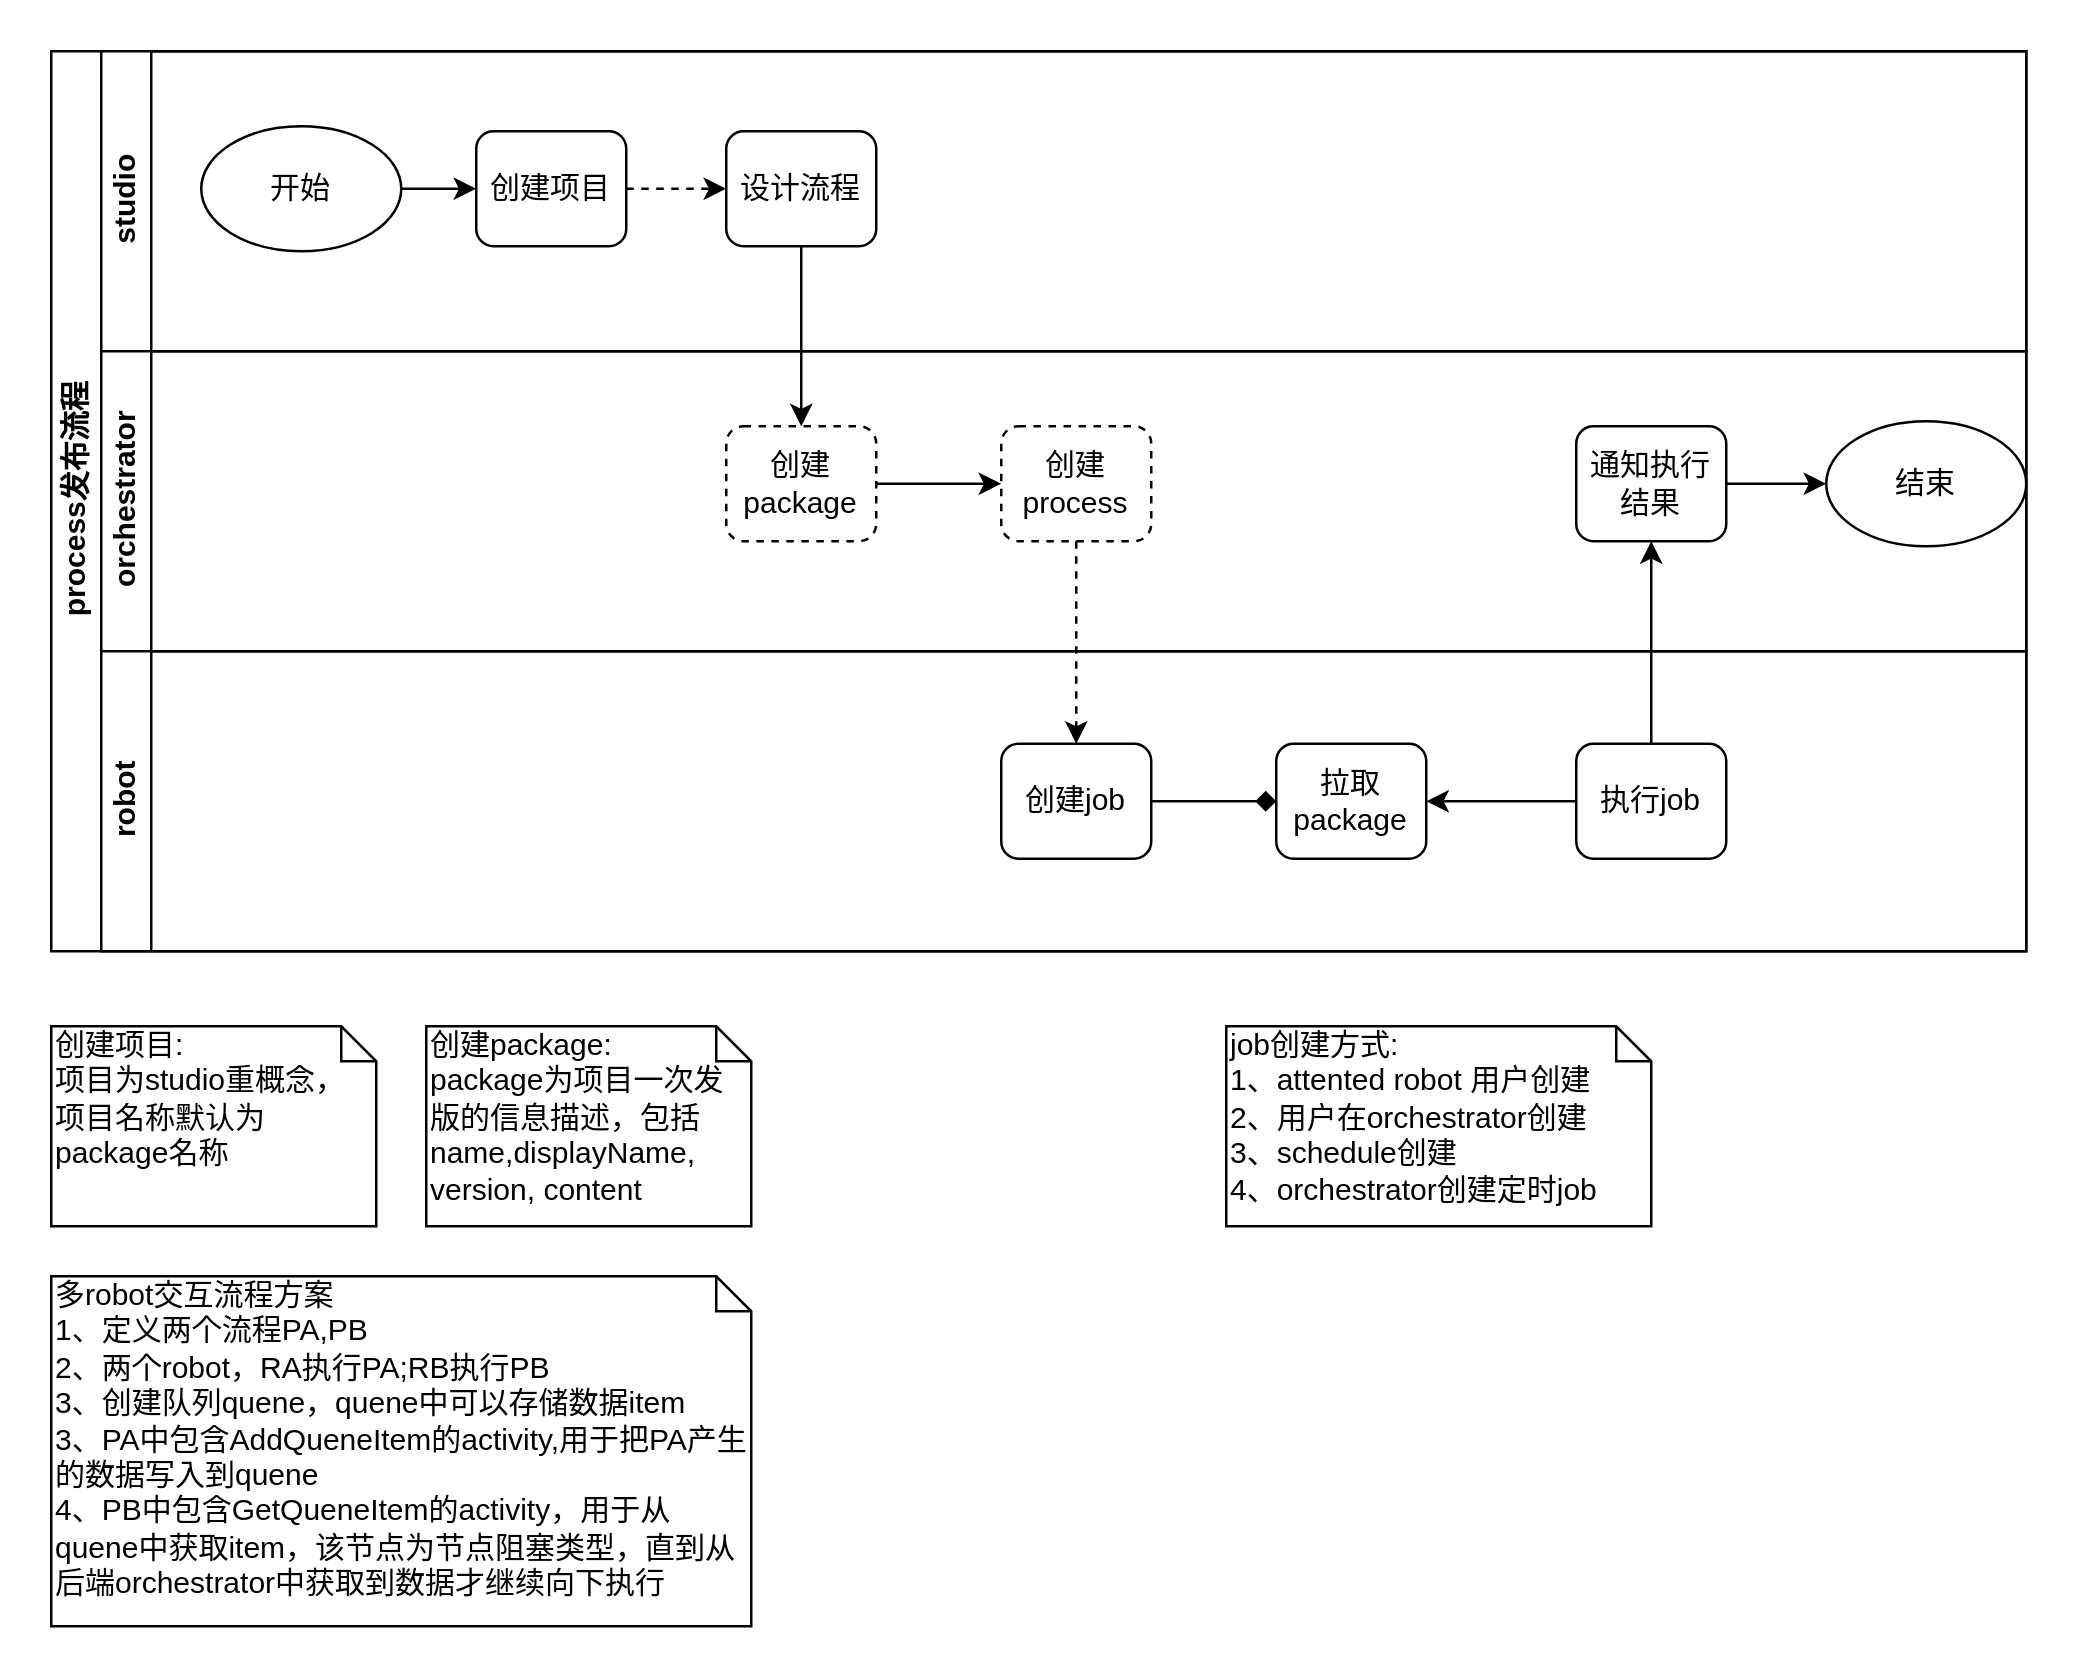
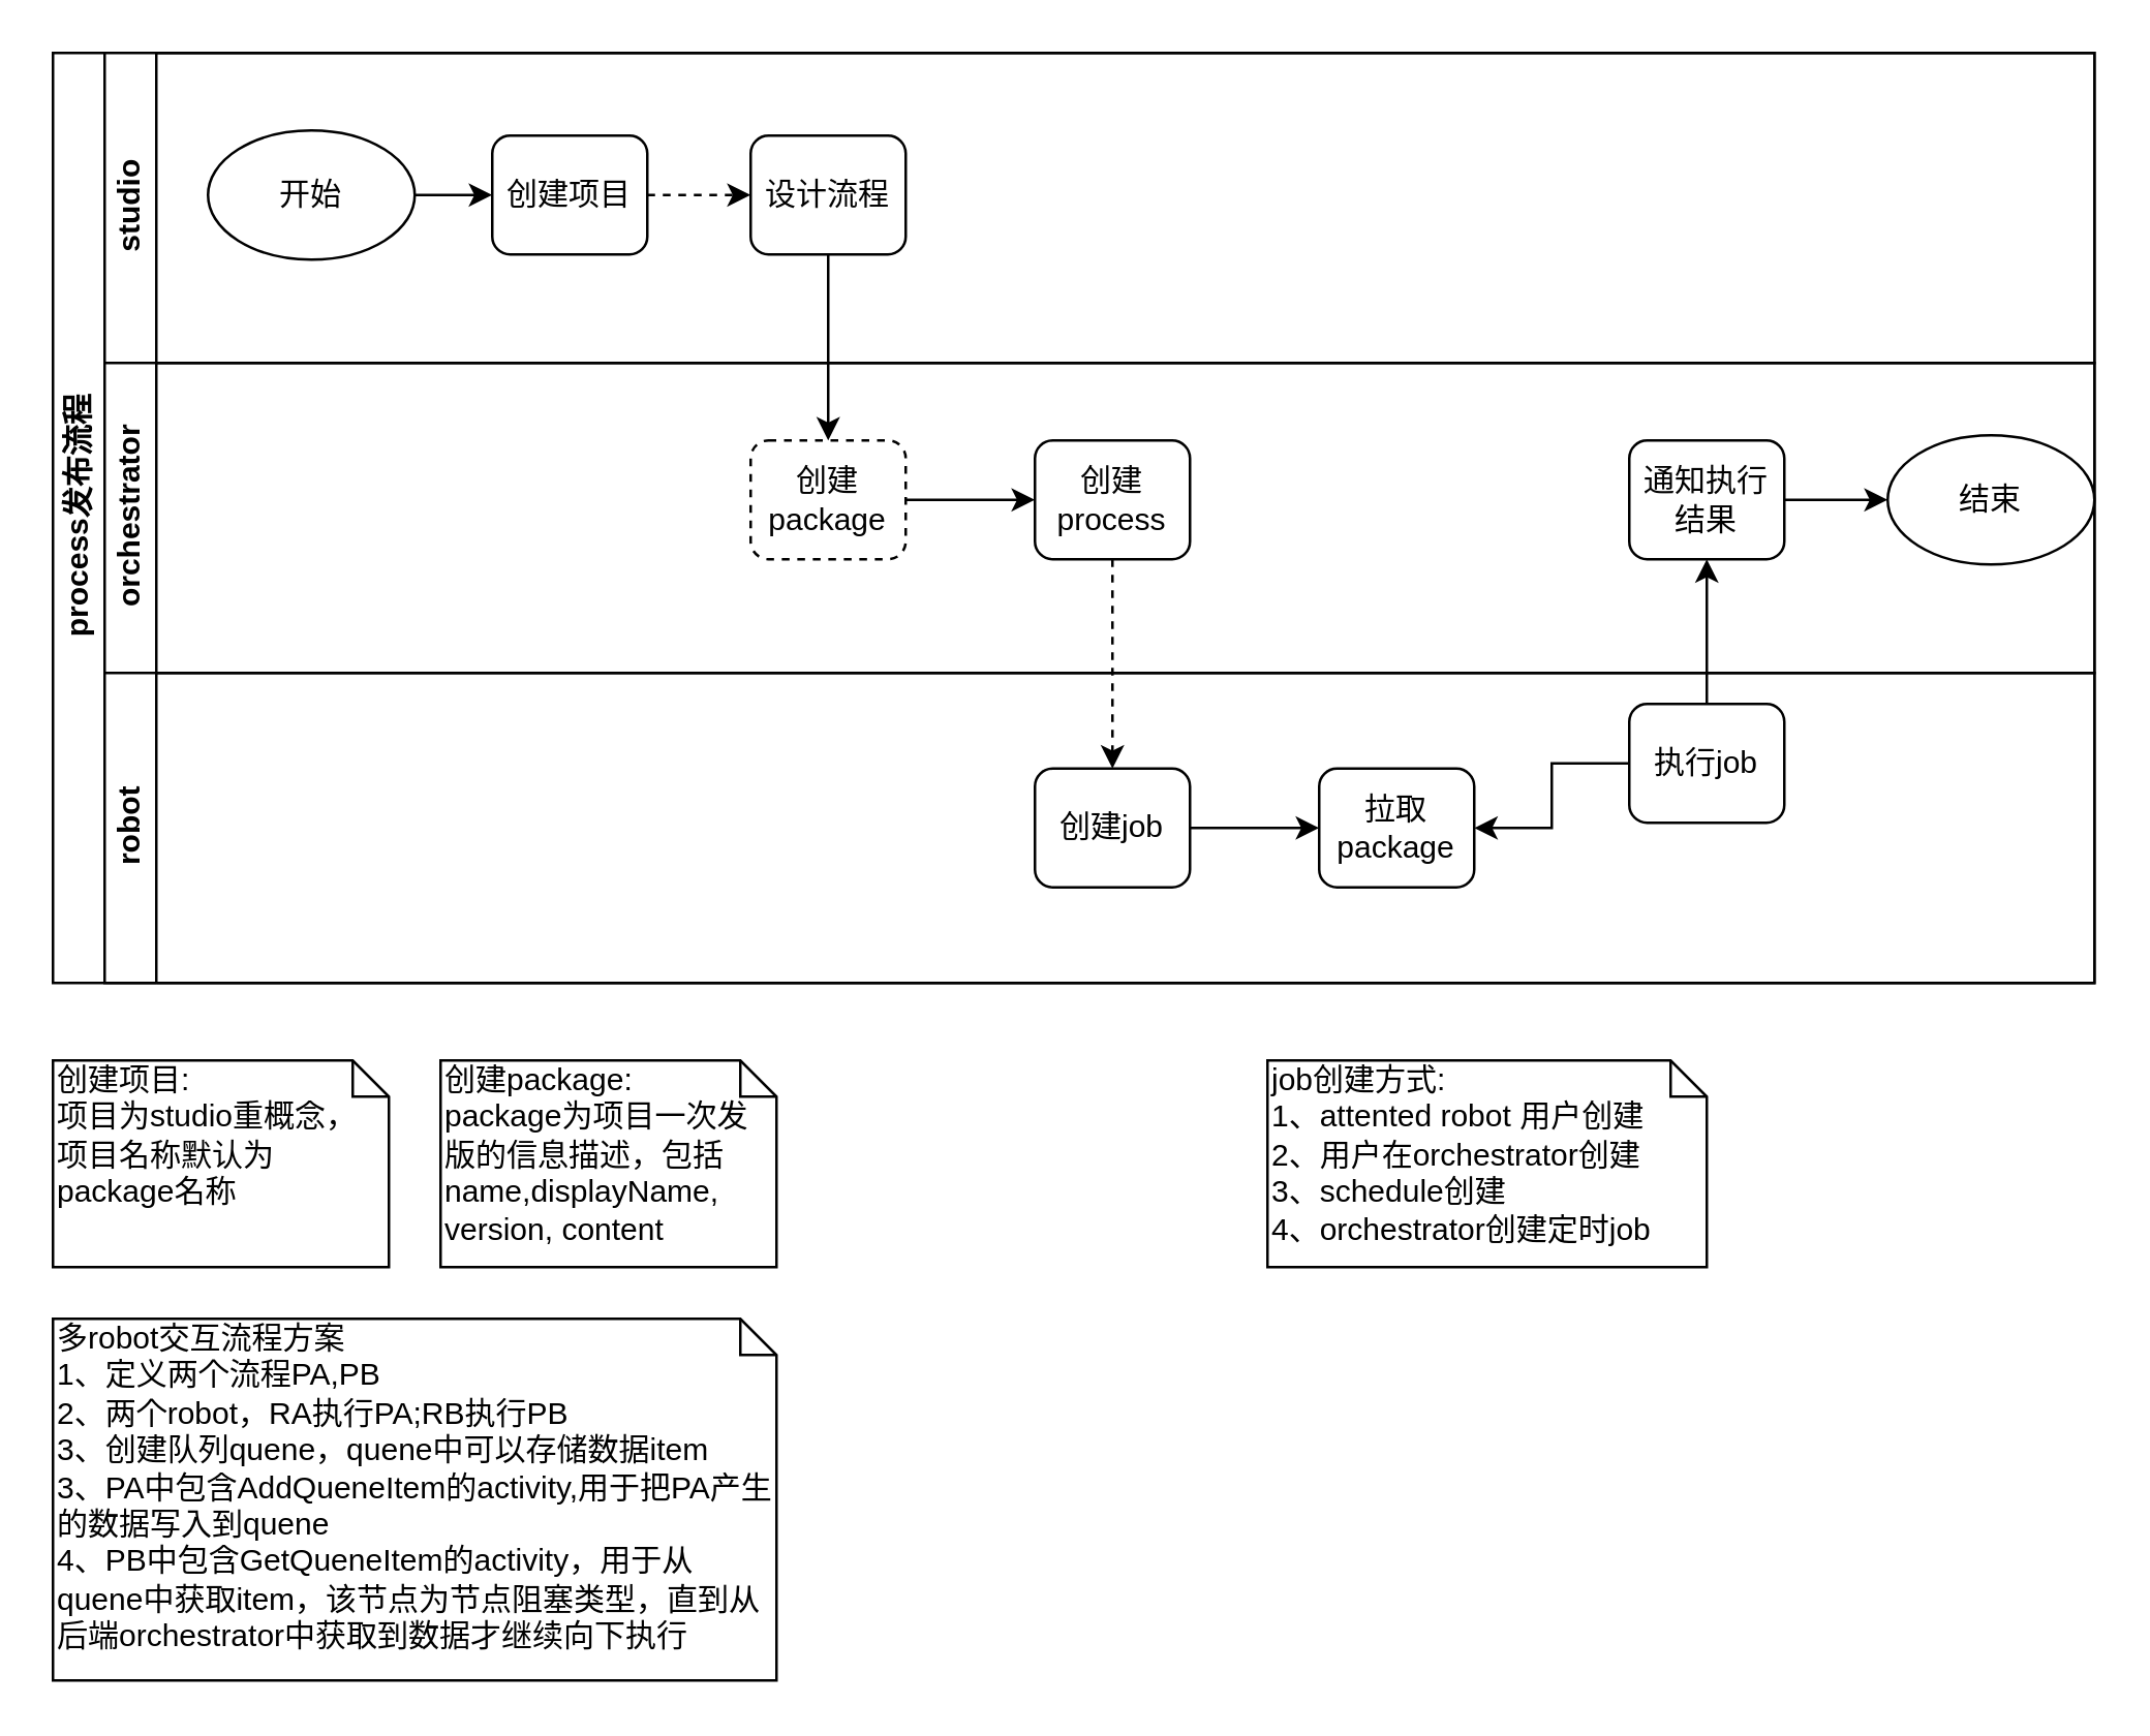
  <mxCell id="0" />
  <mxCell id="1" parent="0" />
  <mxCell id="2" value="process发布流程" style="swimlane;html=1;childLayout=stackLayout;resizeParent=1;resizeParentMax=0;horizontal=0;startSize=20;horizontalStack=0;" vertex="1" parent="1"><mxGeometry x="20" y="20" width="790" height="360" as="geometry" /></mxCell>
  <mxCell id="3" value="studio" style="swimlane;html=1;startSize=20;horizontal=0;" vertex="1" parent="2"><mxGeometry x="20" width="770" height="120" as="geometry" /></mxCell>
  <mxCell id="4" value="" style="edgeStyle=orthogonalEdgeStyle;rounded=0;orthogonalLoop=1;jettySize=auto;html=1;" edge="1" parent="3" source="5" target="7"><mxGeometry relative="1" as="geometry" /></mxCell>
  <mxCell id="5" value="开始" style="ellipse;whiteSpace=wrap;html=1;" vertex="1" parent="3"><mxGeometry x="40" y="30" width="80" height="50" as="geometry" /></mxCell>
  <mxCell id="6" value="" style="edgeStyle=orthogonalEdgeStyle;rounded=0;orthogonalLoop=1;jettySize=auto;html=1;dashed=1;" edge="1" parent="3" source="7" target="8"><mxGeometry relative="1" as="geometry" /></mxCell>
  <mxCell id="7" value="创建项目" style="rounded=1;whiteSpace=wrap;html=1;" vertex="1" parent="3"><mxGeometry x="150" y="32" width="60" height="46" as="geometry" /></mxCell>
  <mxCell id="8" value="设计流程" style="rounded=1;whiteSpace=wrap;html=1;" vertex="1" parent="3"><mxGeometry x="250" y="32" width="60" height="46" as="geometry" /></mxCell>
  <mxCell id="9" value="orchestrator" style="swimlane;html=1;startSize=20;horizontal=0;" vertex="1" parent="2"><mxGeometry x="20" y="120" width="770" height="120" as="geometry" /></mxCell>
  <mxCell id="10" value="" style="edgeStyle=orthogonalEdgeStyle;rounded=0;orthogonalLoop=1;jettySize=auto;html=1;" edge="1" parent="9" source="11" target="12"><mxGeometry relative="1" as="geometry" /></mxCell>
  <mxCell id="11" value="创建package" style="rounded=1;whiteSpace=wrap;html=1;dashed=1;" vertex="1" parent="9"><mxGeometry x="250" y="30" width="60" height="46" as="geometry" /></mxCell>
- <mxCell id="12" value="创建process" style="rounded=1;whiteSpace=wrap;html=1;dashed=1;" vertex="1" parent="9"><mxGeometry x="360" y="30" width="60" height="46" as="geometry" /></mxCell>
+ <mxCell id="12" value="创建process" style="rounded=1;whiteSpace=wrap;html=1;" vertex="1" parent="9"><mxGeometry x="360" y="30" width="60" height="46" as="geometry" /></mxCell>
  <mxCell id="13" value="" style="edgeStyle=orthogonalEdgeStyle;rounded=0;orthogonalLoop=1;jettySize=auto;html=1;" edge="1" parent="9" source="14" target="15"><mxGeometry relative="1" as="geometry" /></mxCell>
  <mxCell id="14" value="通知执行结果" style="rounded=1;whiteSpace=wrap;html=1;" vertex="1" parent="9"><mxGeometry x="590" y="30" width="60" height="46" as="geometry" /></mxCell>
  <mxCell id="15" value="结束" style="ellipse;whiteSpace=wrap;html=1;" vertex="1" parent="9"><mxGeometry x="690" y="28" width="80" height="50" as="geometry" /></mxCell>
  <mxCell id="16" value="robot" style="swimlane;html=1;startSize=20;horizontal=0;" vertex="1" parent="2"><mxGeometry x="20" y="240" width="770" height="120" as="geometry" /></mxCell>
- <mxCell id="17" value="" style="edgeStyle=orthogonalEdgeStyle;rounded=0;orthogonalLoop=1;jettySize=auto;html=1;endArrow=diamond;" edge="1" parent="16" source="18" target="19"><mxGeometry relative="1" as="geometry" /></mxCell>
+ <mxCell id="17" value="" style="edgeStyle=orthogonalEdgeStyle;rounded=0;orthogonalLoop=1;jettySize=auto;html=1;" edge="1" parent="16" source="18" target="19"><mxGeometry relative="1" as="geometry" /></mxCell>
  <mxCell id="18" value="创建job" style="rounded=1;whiteSpace=wrap;html=1;" vertex="1" parent="16"><mxGeometry x="360" y="37" width="60" height="46" as="geometry" /></mxCell>
  <mxCell id="19" value="拉取package" style="rounded=1;whiteSpace=wrap;html=1;" vertex="1" parent="16"><mxGeometry x="470" y="37" width="60" height="46" as="geometry" /></mxCell>
  <mxCell id="20" value="" style="edgeStyle=orthogonalEdgeStyle;rounded=0;orthogonalLoop=1;jettySize=auto;html=1;" edge="1" parent="16" source="21" target="19"><mxGeometry relative="1" as="geometry" /></mxCell>
- <mxCell id="21" value="执行job" style="rounded=1;whiteSpace=wrap;html=1;" vertex="1" parent="16"><mxGeometry x="590" y="37" width="60" height="46" as="geometry" /></mxCell>
+ <mxCell id="21" value="执行job" style="rounded=1;whiteSpace=wrap;html=1;" vertex="1" parent="16"><mxGeometry x="590" y="12" width="60" height="46" as="geometry" /></mxCell>
  <mxCell id="22" value="" style="edgeStyle=orthogonalEdgeStyle;rounded=0;orthogonalLoop=1;jettySize=auto;html=1;" edge="1" parent="2" source="8" target="11"><mxGeometry relative="1" as="geometry" /></mxCell>
  <mxCell id="23" value="" style="edgeStyle=orthogonalEdgeStyle;rounded=0;orthogonalLoop=1;jettySize=auto;html=1;entryX=0.5;entryY=0;entryDx=0;entryDy=0;dashed=1;" edge="1" parent="2" source="12" target="18"><mxGeometry relative="1" as="geometry" /></mxCell>
  <mxCell id="24" value="" style="edgeStyle=orthogonalEdgeStyle;rounded=0;orthogonalLoop=1;jettySize=auto;html=1;entryX=0.5;entryY=1;entryDx=0;entryDy=0;" edge="1" parent="2" source="21" target="14"><mxGeometry relative="1" as="geometry" /></mxCell>
  <mxCell id="25" value="创建项目:&lt;br&gt;项目为studio重概念，项目名称默认为package名称&lt;br&gt;" style="shape=note;whiteSpace=wrap;html=1;size=14;verticalAlign=top;align=left;spacingTop=-6;" vertex="1" parent="1"><mxGeometry x="20" y="410" width="130" height="80" as="geometry" /></mxCell>
  <mxCell id="26" value="创建package:&lt;br&gt;package为项目一次发版的信息描述，包括name,displayName,&lt;br&gt;version, content&lt;br&gt;" style="shape=note;whiteSpace=wrap;html=1;size=14;verticalAlign=top;align=left;spacingTop=-6;" vertex="1" parent="1"><mxGeometry x="170" y="410" width="130" height="80" as="geometry" /></mxCell>
  <mxCell id="27" value="job创建方式:&lt;br&gt;1、attented robot 用户创建&lt;br&gt;2、用户在orchestrator创建&lt;br&gt;3、schedule创建&lt;br&gt;4、orchestrator创建定时job&lt;br&gt;" style="shape=note;whiteSpace=wrap;html=1;size=14;verticalAlign=top;align=left;spacingTop=-6;" vertex="1" parent="1"><mxGeometry x="490" y="410" width="170" height="80" as="geometry" /></mxCell>
  <mxCell id="28" value="多robot交互流程方案&lt;br&gt;1、定义两个流程PA,PB&lt;br&gt;2、两个robot，RA执行PA;RB执行PB&lt;br&gt;3、创建队列quene，quene中可以存储数据item&lt;br&gt;3、PA中包含AddQueneItem的activity,用于把PA产生的数据写入到quene&lt;br&gt;4、PB中包含GetQueneItem的activity，用于从quene中获取item，该节点为节点阻塞类型，直到从后端orchestrator中获取到数据才继续向下执行&lt;br&gt;" style="shape=note;whiteSpace=wrap;html=1;size=14;verticalAlign=top;align=left;spacingTop=-6;" vertex="1" parent="1"><mxGeometry x="20" y="510" width="280" height="140" as="geometry" /></mxCell>
